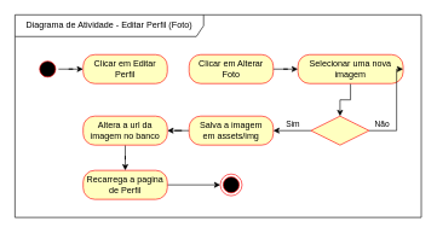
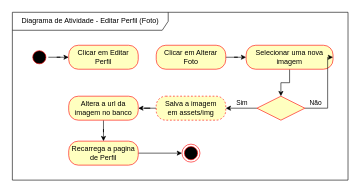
  <mxCell id="0" />
  <mxCell id="1" parent="0" />
  <mxCell id="2" value="Diagrama de Atividade - Editar Perfil (Foto)" style="shape=umlFrame;whiteSpace=wrap;html=1;pointerEvents=0;width=260;height=30;" parent="1" vertex="1"><mxGeometry x="20" y="20" width="560" height="280" as="geometry" /></mxCell>
  <mxCell id="3" value="" style="edgeStyle=orthogonalEdgeStyle;rounded=0;orthogonalLoop=1;jettySize=auto;html=1;" parent="1" source="4" target="5" edge="1"><mxGeometry relative="1" as="geometry" /></mxCell>
  <mxCell id="4" value="" style="ellipse;html=1;shape=startState;fillColor=#000000;strokeColor=#ff0000;" parent="1" vertex="1"><mxGeometry x="50" y="80" width="30" height="30" as="geometry" /></mxCell>
  <mxCell id="5" value="Clicar em Editar Perfil" style="rounded=1;whiteSpace=wrap;html=1;arcSize=40;fontColor=#000000;fillColor=#ffffc0;strokeColor=#ff0000;" parent="1" vertex="1"><mxGeometry x="114" y="75" width="116" height="40" as="geometry" /></mxCell>
  <mxCell id="6" value="" style="edgeStyle=orthogonalEdgeStyle;rounded=0;orthogonalLoop=1;jettySize=auto;html=1;" parent="1" source="7" target="9" edge="1"><mxGeometry relative="1" as="geometry" /></mxCell>
  <mxCell id="7" value="Clicar em Alterar Foto" style="rounded=1;whiteSpace=wrap;html=1;arcSize=40;fontColor=#000000;fillColor=#ffffc0;strokeColor=#ff0000;" parent="1" vertex="1"><mxGeometry x="260" y="75" width="116" height="40" as="geometry" /></mxCell>
  <mxCell id="8" value="" style="edgeStyle=orthogonalEdgeStyle;rounded=0;orthogonalLoop=1;jettySize=auto;html=1;" parent="1" source="9" target="14" edge="1"><mxGeometry relative="1" as="geometry" /></mxCell>
  <mxCell id="9" value="Selecionar uma nova imagem" style="rounded=1;whiteSpace=wrap;html=1;arcSize=40;fontColor=#000000;fillColor=#ffffc0;strokeColor=#ff0000;" parent="1" vertex="1"><mxGeometry x="410" y="75" width="145" height="40" as="geometry" /></mxCell>
  <mxCell id="10" style="edgeStyle=orthogonalEdgeStyle;rounded=0;orthogonalLoop=1;jettySize=auto;html=1;entryX=1;entryY=0.5;entryDx=0;entryDy=0;" parent="1" source="14" target="9" edge="1"><mxGeometry relative="1" as="geometry"><Array as="points"><mxPoint x="546" y="180" /><mxPoint x="546" y="95" /></Array></mxGeometry></mxCell>
  <mxCell id="11" value="Não" style="edgeLabel;html=1;align=center;verticalAlign=middle;resizable=0;points=[];" parent="10" vertex="1" connectable="0"><mxGeometry x="-0.748" relative="1" as="geometry"><mxPoint y="-10" as="offset" /></mxGeometry></mxCell>
  <mxCell id="12" value="" style="edgeStyle=orthogonalEdgeStyle;rounded=0;orthogonalLoop=1;jettySize=auto;html=1;" parent="1" source="14" target="16" edge="1"><mxGeometry relative="1" as="geometry" /></mxCell>
  <mxCell id="13" value="Sim" style="edgeLabel;html=1;align=center;verticalAlign=middle;resizable=0;points=[];" parent="12" vertex="1" connectable="0"><mxGeometry y="1" relative="1" as="geometry"><mxPoint y="-11" as="offset" /></mxGeometry></mxCell>
  <mxCell id="14" value="" style="rhombus;whiteSpace=wrap;html=1;fontColor=#000000;fillColor=#ffffc0;strokeColor=#ff0000;" parent="1" vertex="1"><mxGeometry x="428" y="160" width="80" height="40" as="geometry" /></mxCell>
  <mxCell id="15" value="" style="edgeStyle=orthogonalEdgeStyle;rounded=0;orthogonalLoop=1;jettySize=auto;html=1;" edge="1" parent="1" source="16" target="18"><mxGeometry relative="1" as="geometry" /></mxCell>
- <mxCell id="16" value="Salva a imagem em&amp;nbsp;&lt;span style=&quot;background-color: transparent; color: light-dark(rgb(0, 0, 0), rgb(237, 237, 237));&quot;&gt;assets/img&lt;/span&gt;" style="rounded=1;whiteSpace=wrap;html=1;arcSize=40;fontColor=#000000;fillColor=#ffffc0;strokeColor=#ff0000;" parent="1" vertex="1"><mxGeometry x="260" y="160" width="116" height="40" as="geometry" /></mxCell>
+ <mxCell id="16" value="Salva a imagem em&amp;nbsp;&lt;span style=&quot;background-color: transparent; color: light-dark(rgb(0, 0, 0), rgb(237, 237, 237));&quot;&gt;assets/img&lt;/span&gt;" style="rounded=1;whiteSpace=wrap;html=1;arcSize=40;fontColor=#000000;fillColor=#ffffc0;strokeColor=#ff0000;dashed=1;" parent="1" vertex="1"><mxGeometry x="260" y="160" width="116" height="40" as="geometry" /></mxCell>
  <mxCell id="17" value="" style="edgeStyle=orthogonalEdgeStyle;rounded=0;orthogonalLoop=1;jettySize=auto;html=1;" edge="1" parent="1" source="18" target="21"><mxGeometry relative="1" as="geometry" /></mxCell>
  <mxCell id="18" value="Altera a url da imagem no banco" style="rounded=1;whiteSpace=wrap;html=1;arcSize=40;fontColor=#000000;fillColor=#ffffc0;strokeColor=#ff0000;" vertex="1" parent="1"><mxGeometry x="114" y="160" width="116" height="40" as="geometry" /></mxCell>
  <mxCell id="19" value="" style="ellipse;html=1;shape=endState;fillColor=#000000;strokeColor=#ff0000;" vertex="1" parent="1"><mxGeometry x="303" y="240" width="30" height="30" as="geometry" /></mxCell>
  <mxCell id="20" value="" style="edgeStyle=orthogonalEdgeStyle;rounded=0;orthogonalLoop=1;jettySize=auto;html=1;" edge="1" parent="1" source="21" target="19"><mxGeometry relative="1" as="geometry" /></mxCell>
  <mxCell id="21" value="Recarrega a pagina de Perfil" style="rounded=1;whiteSpace=wrap;html=1;arcSize=40;fontColor=#000000;fillColor=#ffffc0;strokeColor=#ff0000;" vertex="1" parent="1"><mxGeometry x="114" y="235" width="116" height="40" as="geometry" /></mxCell>
